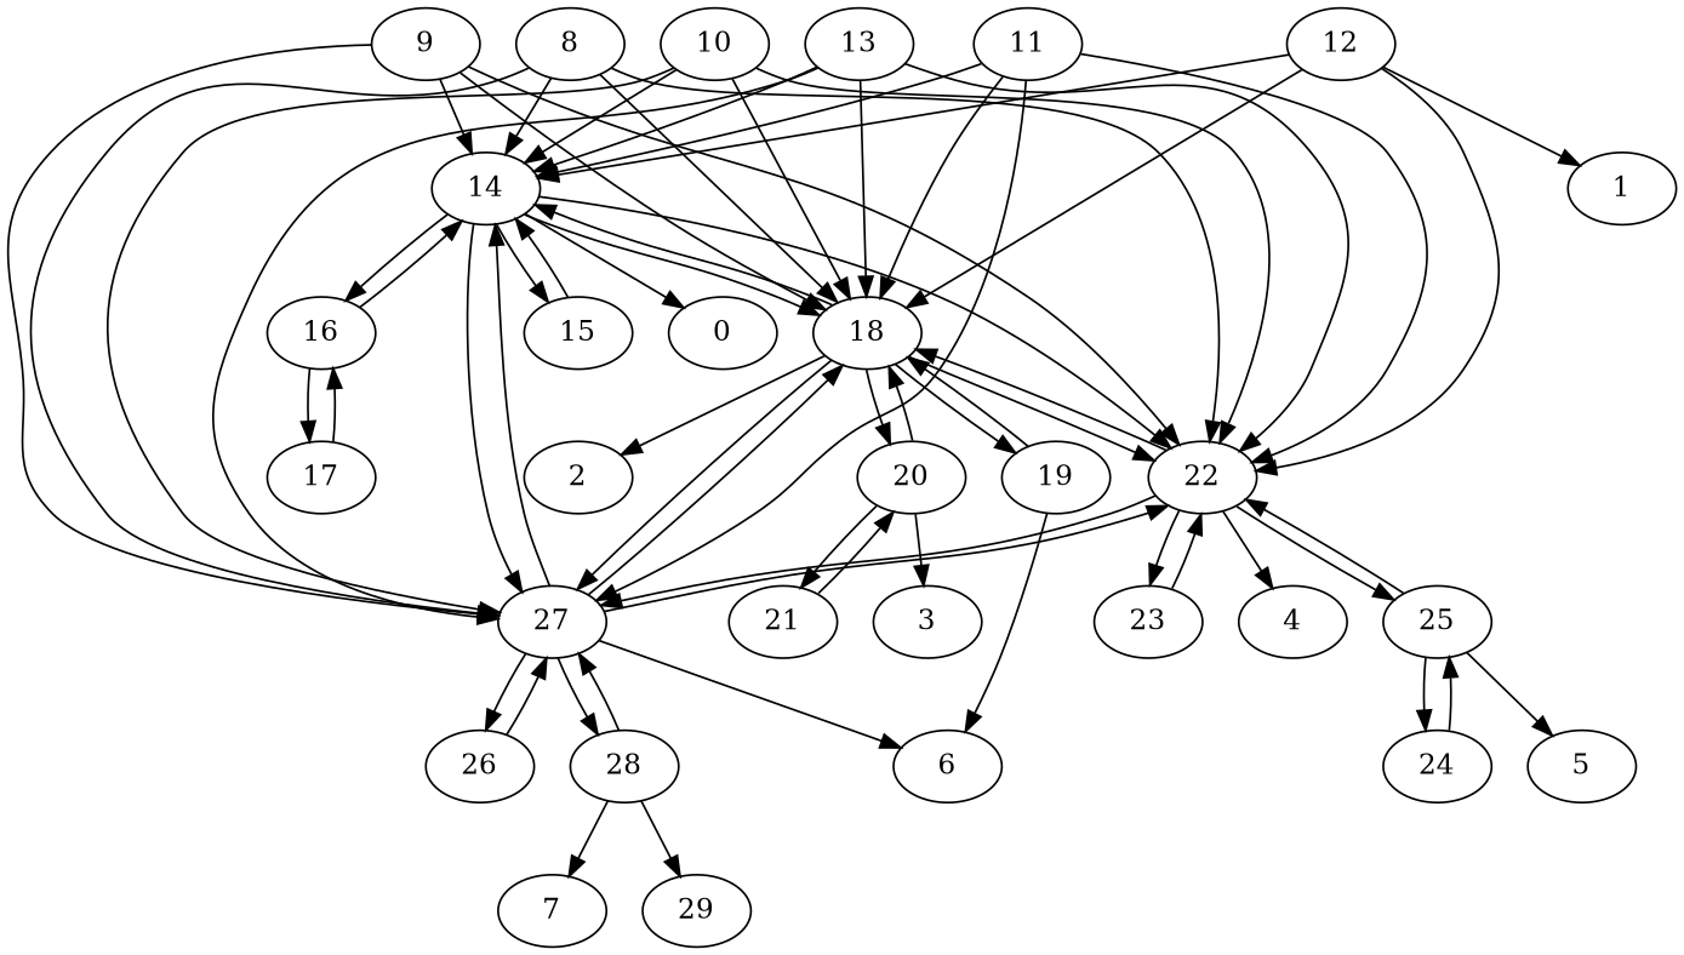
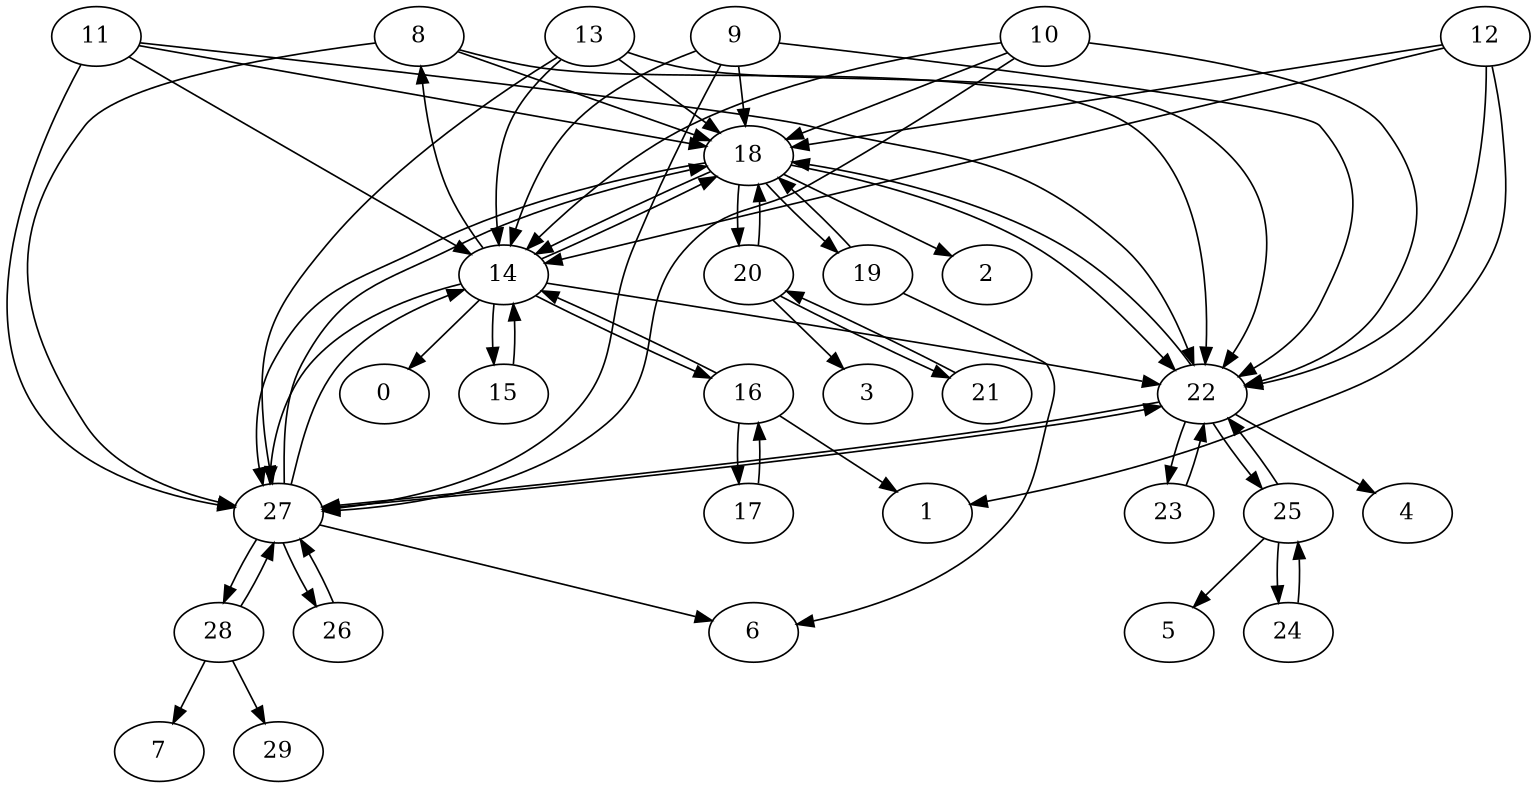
  digraph {
    8
    14
    18
    22
    27
    0
    15
    16
    2
    19
    20
    4
    23
    25
    6
    26
    28
    9
    10
    11
    12
    1
    13
    17
    3
    21
    24
    5
    7
    29
-   8 -> 14
+   14 -> 8
    8 -> 18
    8 -> 22
    8 -> 27
    14 -> 18
    14 -> 22
    14 -> 27
    14 -> 0
    14 -> 15
    14 -> 16
    18 -> 14
    18 -> 22
    18 -> 27
    18 -> 2
    18 -> 19
    18 -> 20
    22 -> 18
    22 -> 27
    22 -> 4
    22 -> 23
    22 -> 25
    27 -> 14
    27 -> 18
    27 -> 22
    27 -> 6
    27 -> 26
    27 -> 28
    15 -> 14
    16 -> 14
+   16 -> 1
    16 -> 17
    19 -> 18
    19 -> 6
    20 -> 18
    20 -> 3
    20 -> 21
    23 -> 22
    25 -> 22
    25 -> 24
    25 -> 5
    26 -> 27
    28 -> 27
    28 -> 7
    28 -> 29
    9 -> 14
    9 -> 18
    9 -> 22
    9 -> 27
    10 -> 14
    10 -> 18
    10 -> 22
    10 -> 27
    11 -> 14
    11 -> 18
    11 -> 22
    11 -> 27
    12 -> 14
    12 -> 18
    12 -> 22
    12 -> 1
    13 -> 14
    13 -> 18
    13 -> 22
    13 -> 27
    17 -> 16
    21 -> 20
    24 -> 25
  }
